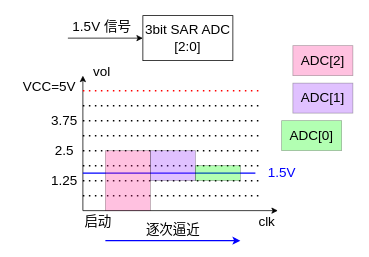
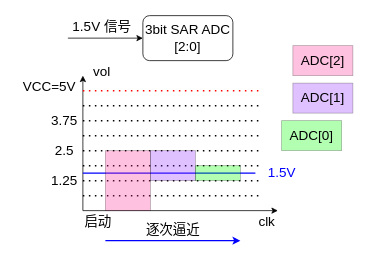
  <mxCell id="0" />
  <mxCell id="1" parent="0" />
- <mxCell id="2" value="3bit SAR ADC&lt;br&gt;[2:0]" style="rounded=0;whiteSpace=wrap;html=1;fontSize=18;" vertex="1" parent="1"><mxGeometry x="190" y="20" width="120" height="60" as="geometry" /></mxCell>
+ <mxCell id="2" value="3bit SAR ADC&lt;br&gt;[2:0]" style="whiteSpace=wrap;html=1;fontSize=18;rounded=1;" vertex="1" parent="1"><mxGeometry x="190" y="20" width="120" height="60" as="geometry" /></mxCell>
  <mxCell id="3" value="" style="endArrow=classic;html=1;rounded=0;fontSize=18;entryX=0;entryY=0.5;entryDx=0;entryDy=0;" edge="1" parent="1" target="2"><mxGeometry width="50" height="50" relative="1" as="geometry"><mxPoint x="90" y="50" as="sourcePoint" /><mxPoint x="300" y="190" as="targetPoint" /></mxGeometry></mxCell>
  <mxCell id="4" value="1.5V 信号" style="text;html=1;align=center;verticalAlign=middle;resizable=0;points=[];autosize=1;strokeColor=none;fillColor=none;fontSize=18;" vertex="1" parent="1"><mxGeometry x="90" y="20" width="90" height="30" as="geometry" /></mxCell>
  <mxCell id="5" value="" style="endArrow=classic;html=1;rounded=0;fontSize=18;" edge="1" parent="1"><mxGeometry width="50" height="50" relative="1" as="geometry"><mxPoint x="110" y="280" as="sourcePoint" /><mxPoint x="110" y="100" as="targetPoint" /></mxGeometry></mxCell>
  <mxCell id="6" value="" style="endArrow=classic;html=1;rounded=0;fontSize=18;" edge="1" parent="1"><mxGeometry width="50" height="50" relative="1" as="geometry"><mxPoint x="110" y="280" as="sourcePoint" /><mxPoint x="370" y="280" as="targetPoint" /></mxGeometry></mxCell>
  <mxCell id="7" value="" style="endArrow=none;dashed=1;html=1;dashPattern=1 3;strokeWidth=2;rounded=0;fontSize=18;" edge="1" parent="1"><mxGeometry width="50" height="50" relative="1" as="geometry"><mxPoint x="110" y="200" as="sourcePoint" /><mxPoint x="350" y="200" as="targetPoint" /></mxGeometry></mxCell>
  <mxCell id="8" value="" style="endArrow=none;dashed=1;html=1;dashPattern=1 3;strokeWidth=2;rounded=0;fontSize=18;" edge="1" parent="1"><mxGeometry width="50" height="50" relative="1" as="geometry"><mxPoint x="110" y="220" as="sourcePoint" /><mxPoint x="350" y="220" as="targetPoint" /></mxGeometry></mxCell>
  <mxCell id="9" value="" style="endArrow=none;dashed=1;html=1;dashPattern=1 3;strokeWidth=2;rounded=0;fontSize=18;" edge="1" parent="1"><mxGeometry width="50" height="50" relative="1" as="geometry"><mxPoint x="110" y="240" as="sourcePoint" /><mxPoint x="350" y="240" as="targetPoint" /></mxGeometry></mxCell>
  <mxCell id="10" value="" style="endArrow=none;dashed=1;html=1;dashPattern=1 3;strokeWidth=2;rounded=0;fontSize=18;" edge="1" parent="1"><mxGeometry width="50" height="50" relative="1" as="geometry"><mxPoint x="110" y="260" as="sourcePoint" /><mxPoint x="350" y="260" as="targetPoint" /></mxGeometry></mxCell>
  <mxCell id="11" value="" style="endArrow=none;dashed=1;html=1;dashPattern=1 3;strokeWidth=2;rounded=0;fontSize=18;" edge="1" parent="1"><mxGeometry width="50" height="50" relative="1" as="geometry"><mxPoint x="110" y="160" as="sourcePoint" /><mxPoint x="350" y="160" as="targetPoint" /></mxGeometry></mxCell>
  <mxCell id="12" value="" style="endArrow=none;dashed=1;html=1;dashPattern=1 3;strokeWidth=2;rounded=0;fontSize=18;" edge="1" parent="1"><mxGeometry width="50" height="50" relative="1" as="geometry"><mxPoint x="110" y="180" as="sourcePoint" /><mxPoint x="350" y="180" as="targetPoint" /></mxGeometry></mxCell>
  <mxCell id="13" value="" style="endArrow=none;dashed=1;html=1;dashPattern=1 3;strokeWidth=2;rounded=0;fontSize=18;fontColor=#FFFFFF;strokeColor=#FF0000;" edge="1" parent="1"><mxGeometry width="50" height="50" relative="1" as="geometry"><mxPoint x="110" y="120" as="sourcePoint" /><mxPoint x="350" y="120" as="targetPoint" /></mxGeometry></mxCell>
  <mxCell id="14" value="" style="endArrow=none;dashed=1;html=1;dashPattern=1 3;strokeWidth=2;rounded=0;fontSize=18;" edge="1" parent="1"><mxGeometry width="50" height="50" relative="1" as="geometry"><mxPoint x="110" y="140" as="sourcePoint" /><mxPoint x="350" y="140" as="targetPoint" /></mxGeometry></mxCell>
  <mxCell id="15" value="VCC=5V" style="text;html=1;align=center;verticalAlign=middle;resizable=0;points=[];autosize=1;strokeColor=none;fillColor=none;fontSize=18;" vertex="1" parent="1"><mxGeometry x="20" y="100" width="90" height="30" as="geometry" /></mxCell>
  <mxCell id="16" value="vol" style="text;html=1;align=center;verticalAlign=middle;resizable=0;points=[];autosize=1;strokeColor=none;fillColor=none;fontSize=18;" vertex="1" parent="1"><mxGeometry x="115" y="80" width="40" height="30" as="geometry" /></mxCell>
  <mxCell id="17" value="clk" style="text;html=1;align=center;verticalAlign=middle;resizable=0;points=[];autosize=1;strokeColor=none;fillColor=none;fontSize=18;" vertex="1" parent="1"><mxGeometry x="335" y="280" width="40" height="30" as="geometry" /></mxCell>
  <mxCell id="18" value="1.25" style="text;html=1;align=center;verticalAlign=middle;resizable=0;points=[];autosize=1;strokeColor=none;fillColor=none;fontSize=18;fontColor=#000000;" vertex="1" parent="1"><mxGeometry x="60" y="225" width="50" height="30" as="geometry" /></mxCell>
  <mxCell id="19" value="2.5" style="text;html=1;align=center;verticalAlign=middle;resizable=0;points=[];autosize=1;strokeColor=none;fillColor=none;fontSize=18;fontColor=#000000;" vertex="1" parent="1"><mxGeometry x="65" y="185" width="40" height="30" as="geometry" /></mxCell>
  <mxCell id="20" value="3.75" style="text;html=1;align=center;verticalAlign=middle;resizable=0;points=[];autosize=1;strokeColor=none;fillColor=none;fontSize=18;fontColor=#000000;" vertex="1" parent="1"><mxGeometry x="60" y="145" width="50" height="30" as="geometry" /></mxCell>
  <mxCell id="21" value="1.5V" style="text;html=1;align=center;verticalAlign=middle;resizable=0;points=[];autosize=1;strokeColor=none;fillColor=none;fontSize=18;fontColor=#0000FF;" vertex="1" parent="1"><mxGeometry x="350" y="215" width="50" height="30" as="geometry" /></mxCell>
  <mxCell id="22" value="" style="endArrow=none;html=1;rounded=0;fontSize=18;fontColor=#000000;strokeColor=#0000FF;strokeWidth=1.5;" edge="1" parent="1"><mxGeometry width="50" height="50" relative="1" as="geometry"><mxPoint x="110" y="230" as="sourcePoint" /><mxPoint x="340" y="230" as="targetPoint" /></mxGeometry></mxCell>
  <mxCell id="23" value="" style="rounded=0;whiteSpace=wrap;html=1;fontSize=18;strokeColor=default;fillColor=#FF3399;opacity=30;" vertex="1" parent="1"><mxGeometry x="140" y="200" width="60" height="80" as="geometry" /></mxCell>
  <mxCell id="24" value="" style="rounded=0;whiteSpace=wrap;html=1;fontSize=18;strokeColor=default;fillColor=#9933FF;opacity=30;" vertex="1" parent="1"><mxGeometry x="200" y="200" width="60" height="40" as="geometry" /></mxCell>
  <mxCell id="25" value="" style="rounded=0;whiteSpace=wrap;html=1;fontSize=18;strokeColor=default;fillColor=#00FF00;opacity=30;" vertex="1" parent="1"><mxGeometry x="260" y="220" width="60" height="20" as="geometry" /></mxCell>
  <mxCell id="26" value="启动" style="text;html=1;align=center;verticalAlign=middle;resizable=0;points=[];autosize=1;strokeColor=none;fillColor=none;fontSize=18;fontColor=#000000;" vertex="1" parent="1"><mxGeometry x="105" y="280" width="50" height="30" as="geometry" /></mxCell>
  <mxCell id="27" value="ADC[2]" style="rounded=0;whiteSpace=wrap;html=1;fontSize=18;strokeColor=default;fillColor=#FF3399;opacity=30;" vertex="1" parent="1"><mxGeometry x="390" y="60" width="80" height="40" as="geometry" /></mxCell>
  <mxCell id="28" value="&lt;span&gt;ADC[1]&lt;/span&gt;" style="rounded=0;whiteSpace=wrap;html=1;fontSize=18;strokeColor=default;fillColor=#9933FF;opacity=30;" vertex="1" parent="1"><mxGeometry x="390" y="110" width="80" height="40" as="geometry" /></mxCell>
  <mxCell id="29" value="&lt;span&gt;ADC[0]&lt;/span&gt;" style="rounded=0;whiteSpace=wrap;html=1;fontSize=18;strokeColor=default;fillColor=#00FF00;opacity=30;" vertex="1" parent="1"><mxGeometry x="375" y="160" width="80" height="40" as="geometry" /></mxCell>
  <mxCell id="30" value="" style="endArrow=classic;html=1;rounded=0;fontSize=18;fontColor=#000000;strokeColor=#0000FF;strokeWidth=1.5;" edge="1" parent="1"><mxGeometry width="50" height="50" relative="1" as="geometry"><mxPoint x="140" y="320" as="sourcePoint" /><mxPoint x="320" y="320" as="targetPoint" /></mxGeometry></mxCell>
  <mxCell id="31" value="逐次逼近" style="text;html=1;align=center;verticalAlign=middle;resizable=0;points=[];autosize=1;strokeColor=none;fillColor=none;fontSize=18;fontColor=#000000;" vertex="1" parent="1"><mxGeometry x="185" y="290" width="90" height="30" as="geometry" /></mxCell>
